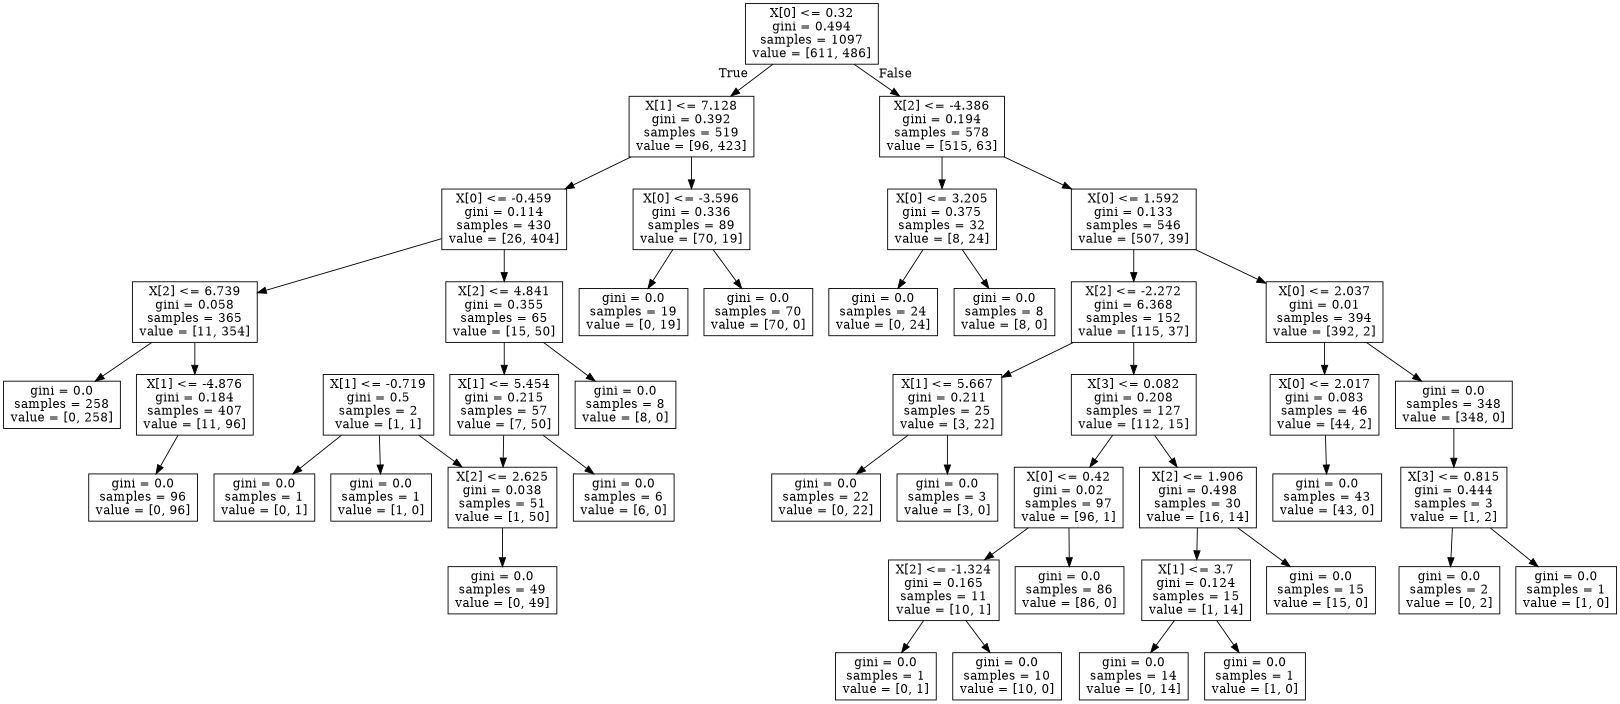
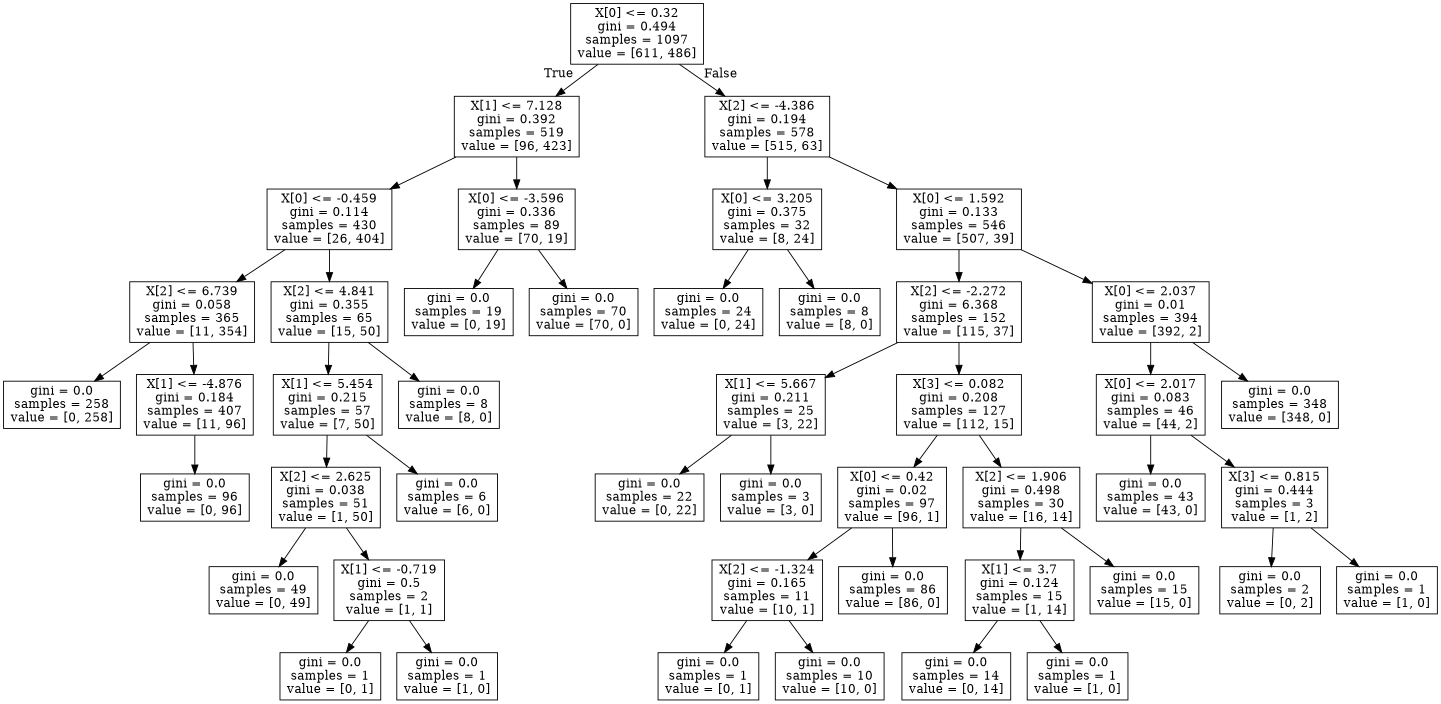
  digraph {
    node [shape=box]
    n1 [label="X[0] <= 0.32\ngini = 0.494\nsamples = 1097\nvalue = [611, 486]"]
    n2 [label="X[1] <= 7.128\ngini = 0.392\nsamples = 519\nvalue = [96, 423]"]
    n3 [label="X[2] <= -4.386\ngini = 0.194\nsamples = 578\nvalue = [515, 63]"]
    n4 [label="X[0] <= -0.459\ngini = 0.114\nsamples = 430\nvalue = [26, 404]"]
    n5 [label="X[0] <= -3.596\ngini = 0.336\nsamples = 89\nvalue = [70, 19]"]
    n6 [label="X[0] <= 3.205\ngini = 0.375\nsamples = 32\nvalue = [8, 24]"]
    n7 [label="X[0] <= 1.592\ngini = 0.133\nsamples = 546\nvalue = [507, 39]"]
    n8 [label="X[2] <= 6.739\ngini = 0.058\nsamples = 365\nvalue = [11, 354]"]
    n9 [label="X[2] <= 4.841\ngini = 0.355\nsamples = 65\nvalue = [15, 50]"]
    n10 [label="gini = 0.0\nsamples = 19\nvalue = [0, 19]"]
    n11 [label="gini = 0.0\nsamples = 70\nvalue = [70, 0]"]
    n12 [label="gini = 0.0\nsamples = 258\nvalue = [0, 258]"]
    n13 [label="X[1] <= -4.876\ngini = 0.184\nsamples = 407\nvalue = [11, 96]"]
    n14 [label="X[1] <= 5.454\ngini = 0.215\nsamples = 57\nvalue = [7, 50]"]
    n15 [label="gini = 0.0\nsamples = 8\nvalue = [8, 0]"]
    n16 [label="gini = 0.0\nsamples = 96\nvalue = [0, 96]"]
    n17 [label="X[2] <= 2.625\ngini = 0.038\nsamples = 51\nvalue = [1, 50]"]
    n18 [label="gini = 0.0\nsamples = 6\nvalue = [6, 0]"]
    n19 [label="gini = 0.0\nsamples = 49\nvalue = [0, 49]"]
    n20 [label="X[1] <= -0.719\ngini = 0.5\nsamples = 2\nvalue = [1, 1]"]
    n21 [label="gini = 0.0\nsamples = 1\nvalue = [0, 1]"]
    n22 [label="gini = 0.0\nsamples = 1\nvalue = [1, 0]"]
    n23 [label="gini = 0.0\nsamples = 24\nvalue = [0, 24]"]
    n24 [label="gini = 0.0\nsamples = 8\nvalue = [8, 0]"]
    n25 [label="X[2] <= -2.272\ngini = 6.368\nsamples = 152\nvalue = [115, 37]"]
    n26 [label="X[0] <= 2.037\ngini = 0.01\nsamples = 394\nvalue = [392, 2]"]
    n27 [label="X[1] <= 5.667\ngini = 0.211\nsamples = 25\nvalue = [3, 22]"]
    n28 [label="X[3] <= 0.082\ngini = 0.208\nsamples = 127\nvalue = [112, 15]"]
    n29 [label="X[0] <= 2.017\ngini = 0.083\nsamples = 46\nvalue = [44, 2]"]
    n30 [label="gini = 0.0\nsamples = 348\nvalue = [348, 0]"]
    n31 [label="gini = 0.0\nsamples = 22\nvalue = [0, 22]"]
    n32 [label="gini = 0.0\nsamples = 3\nvalue = [3, 0]"]
    n33 [label="X[0] <= 0.42\ngini = 0.02\nsamples = 97\nvalue = [96, 1]"]
    n34 [label="X[2] <= 1.906\ngini = 0.498\nsamples = 30\nvalue = [16, 14]"]
    n35 [label="X[2] <= -1.324\ngini = 0.165\nsamples = 11\nvalue = [10, 1]"]
    n36 [label="gini = 0.0\nsamples = 86\nvalue = [86, 0]"]
    n37 [label="X[1] <= 3.7\ngini = 0.124\nsamples = 15\nvalue = [1, 14]"]
    n38 [label="gini = 0.0\nsamples = 15\nvalue = [15, 0]"]
    n39 [label="gini = 0.0\nsamples = 1\nvalue = [0, 1]"]
    n40 [label="gini = 0.0\nsamples = 10\nvalue = [10, 0]"]
    n41 [label="gini = 0.0\nsamples = 14\nvalue = [0, 14]"]
    n42 [label="gini = 0.0\nsamples = 1\nvalue = [1, 0]"]
    n43 [label="gini = 0.0\nsamples = 43\nvalue = [43, 0]"]
    n44 [label="X[3] <= 0.815\ngini = 0.444\nsamples = 3\nvalue = [1, 2]"]
    n45 [label="gini = 0.0\nsamples = 2\nvalue = [0, 2]"]
    n46 [label="gini = 0.0\nsamples = 1\nvalue = [1, 0]"]
    n1 -> n2 [headlabel=True labelangle=45 labeldistance=2.5]
    n1 -> n3 [headlabel=False labelangle=-45 labeldistance=2.5]
    n2 -> n4
    n2 -> n5
    n3 -> n6
    n3 -> n7
    n4 -> n8
    n4 -> n9
    n5 -> n10
    n5 -> n11
    n6 -> n23
    n6 -> n24
    n7 -> n25
    n7 -> n26
    n8 -> n12
    n8 -> n13
    n9 -> n14
    n9 -> n15
    n13 -> n16
    n14 -> n17
    n14 -> n18
    n17 -> n19
-   n20 -> n17
+   n17 -> n20
    n20 -> n21
    n20 -> n22
    n25 -> n27
    n25 -> n28
    n26 -> n29
    n26 -> n30
    n27 -> n31
    n27 -> n32
    n28 -> n33
    n28 -> n34
    n29 -> n43
-   n30 -> n44
+   n29 -> n44
    n33 -> n35
    n33 -> n36
    n34 -> n37
    n34 -> n38
    n35 -> n39
    n35 -> n40
    n37 -> n41
    n37 -> n42
    n44 -> n45
    n44 -> n46
  }
